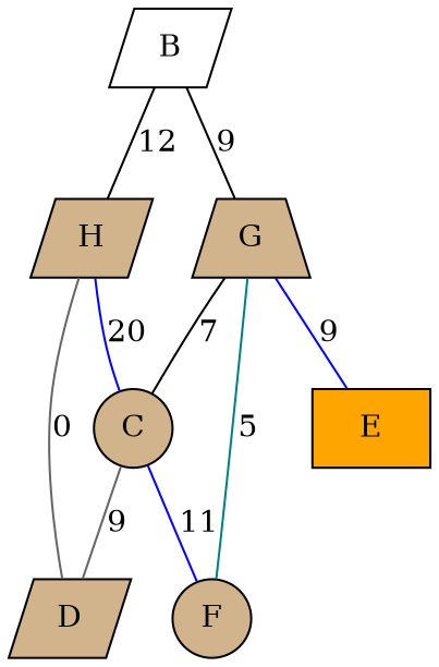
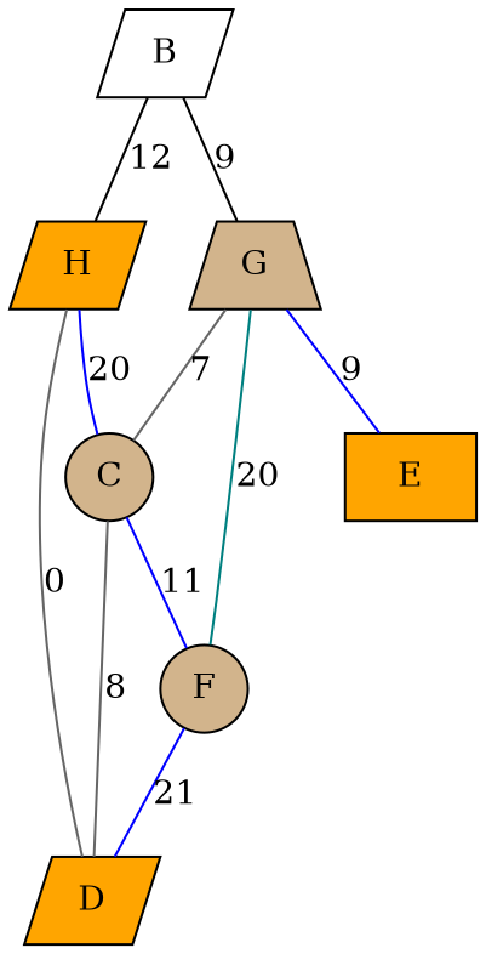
  graph {
    node [fillcolor=tan shape=parallelogram style=filled]
    edge [color=blue]
    B [fillcolor=white]
-   H
+   H [fillcolor=orange]
    G [shape=trapezium]
    C [shape=circle]
-   D
+   D [fillcolor=orange]
    F [shape=circle]
    E [fillcolor=orange shape=box]
    B -- H [color=black label=12]
    B -- G [color=black label=9]
    H -- C [label=20]
    H -- D [color=gray40 label=0]
-   G -- C [color=black label=7]
-   G -- F [color=teal label=5]
+   G -- C [color=gray40 label=7]
+   G -- F [color=teal label=20]
    G -- E [label=9]
-   C -- D [color=gray40 label=9]
+   C -- D [color=gray40 label=8]
    C -- F [label=11]
+   F -- D [label=21]
  }
